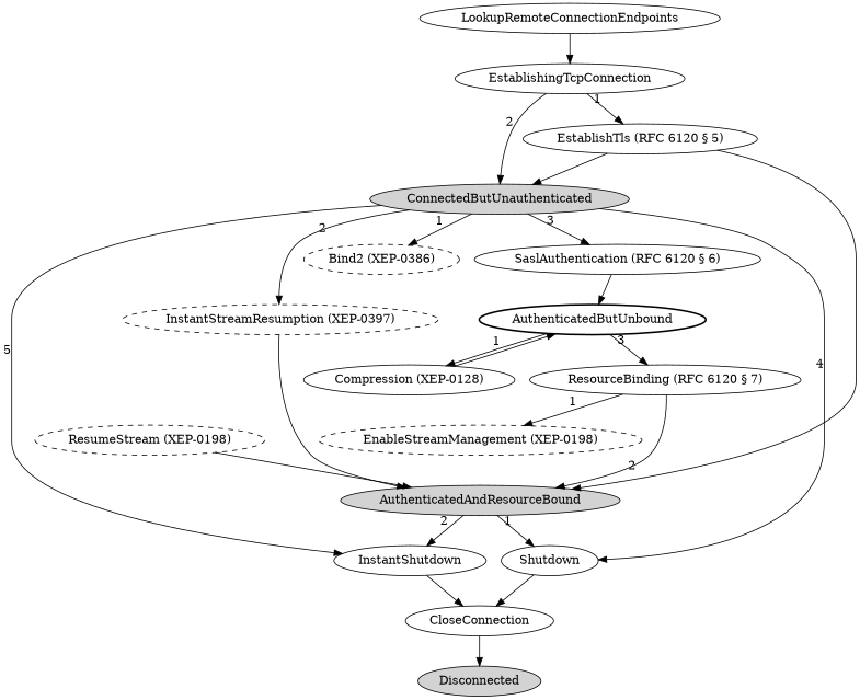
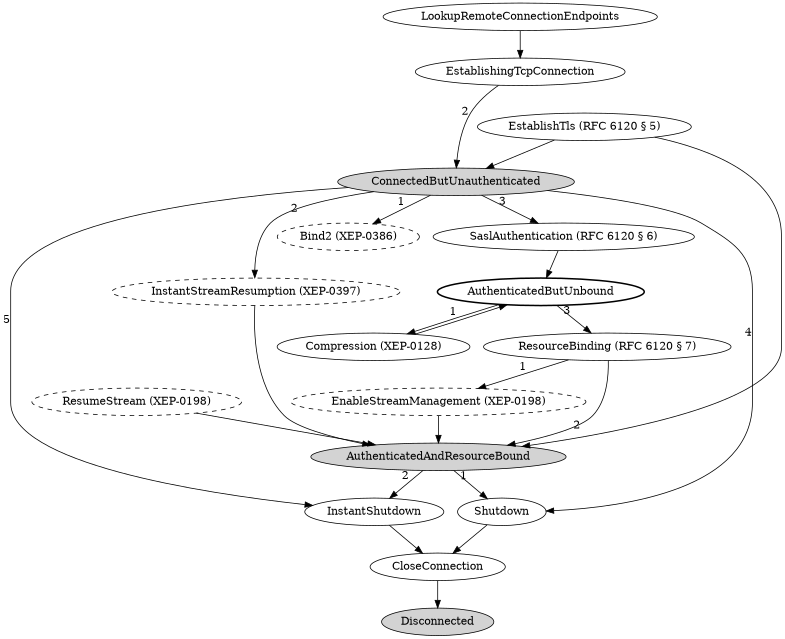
  digraph {
    Disconnected [style=filled]
    LookupRemoteConnectionEndpoints
    EstablishingTcpConnection
    "EstablishTls (RFC 6120 § 5)"
    ConnectedButUnauthenticated [style=filled]
    AuthenticatedAndResourceBound [style=filled]
    "Bind2 (XEP-0386)" [style=dashed]
    Shutdown
    InstantShutdown
    "InstantStreamResumption (XEP-0397)" [style=dashed]
    "SaslAuthentication (RFC 6120 § 6)"
    CloseConnection
    AuthenticatedButUnbound [style=bold]
    n14 [label="Compression (XEP-0128)"]
    "ResourceBinding (RFC 6120 § 7)"
    "ResumeStream (XEP-0198)" [style=dashed]
    "EnableStreamManagement (XEP-0198)" [style=dashed]
    LookupRemoteConnectionEndpoints -> EstablishingTcpConnection
-   EstablishingTcpConnection -> "EstablishTls (RFC 6120 § 5)" [xlabel=1]
    EstablishingTcpConnection -> ConnectedButUnauthenticated [xlabel=2]
    "EstablishTls (RFC 6120 § 5)" -> ConnectedButUnauthenticated
    "EstablishTls (RFC 6120 § 5)" -> AuthenticatedAndResourceBound
    ConnectedButUnauthenticated -> "Bind2 (XEP-0386)" [xlabel=1]
    ConnectedButUnauthenticated -> Shutdown [xlabel=4]
    ConnectedButUnauthenticated -> InstantShutdown [xlabel=5]
    ConnectedButUnauthenticated -> "InstantStreamResumption (XEP-0397)" [xlabel=2]
    ConnectedButUnauthenticated -> "SaslAuthentication (RFC 6120 § 6)" [xlabel=3]
    AuthenticatedAndResourceBound -> Shutdown [xlabel=1]
    AuthenticatedAndResourceBound -> InstantShutdown [xlabel=2]
    Shutdown -> CloseConnection
    InstantShutdown -> CloseConnection
    "InstantStreamResumption (XEP-0397)" -> AuthenticatedAndResourceBound
    "SaslAuthentication (RFC 6120 § 6)" -> AuthenticatedButUnbound
    CloseConnection -> Disconnected
    AuthenticatedButUnbound -> n14 [xlabel=1]
    AuthenticatedButUnbound -> "ResourceBinding (RFC 6120 § 7)" [xlabel=3]
    n14 -> AuthenticatedButUnbound
    "ResourceBinding (RFC 6120 § 7)" -> AuthenticatedAndResourceBound [xlabel=2]
    "ResourceBinding (RFC 6120 § 7)" -> "EnableStreamManagement (XEP-0198)" [xlabel=1]
    "ResumeStream (XEP-0198)" -> AuthenticatedAndResourceBound
+   "EnableStreamManagement (XEP-0198)" -> AuthenticatedAndResourceBound
  }
